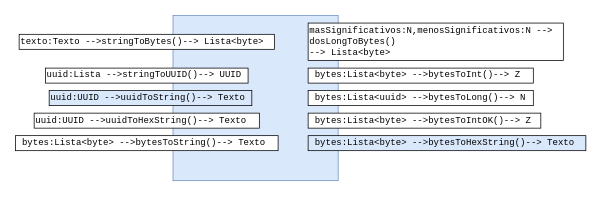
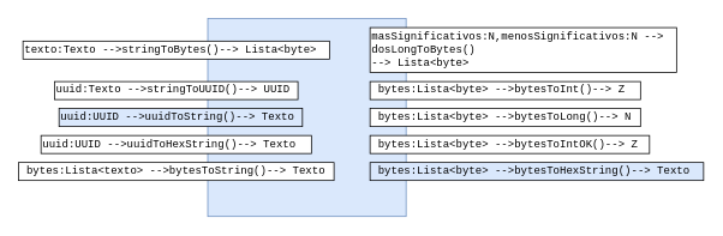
  <mxCell id="0" />
  <mxCell id="1" parent="0" />
  <mxCell id="2" value="" style="rounded=0;whiteSpace=wrap;html=1;fillColor=#dae8fc;strokeColor=#6c8ebf;" vertex="1" parent="1"><mxGeometry x="230" y="20" width="220" height="220" as="geometry" /></mxCell>
  <mxCell id="3" value="texto:Texto --&amp;gt;stringToBytes()--&amp;gt; Lista&amp;lt;byte&amp;gt;" style="rounded=0;whiteSpace=wrap;html=1;autosize=1;align=left;fontFamily=Courier New;" vertex="1" parent="1"><mxGeometry x="25" y="45" width="340" height="20" as="geometry" /></mxCell>
- <mxCell id="4" value="uuid:Lista --&amp;gt;stringToUUID()--&amp;gt; UUID" style="rounded=0;whiteSpace=wrap;html=1;autosize=1;align=left;fontFamily=Courier New;" vertex="1" parent="1"><mxGeometry x="60" y="90" width="270" height="20" as="geometry" /></mxCell>
+ <mxCell id="4" value="uuid:Texto --&amp;gt;stringToUUID()--&amp;gt; UUID" style="rounded=0;whiteSpace=wrap;html=1;autosize=1;align=left;fontFamily=Courier New;" vertex="1" parent="1"><mxGeometry x="60" y="90" width="270" height="20" as="geometry" /></mxCell>
  <mxCell id="5" value="uuid:UUID&amp;nbsp;--&amp;gt;uuidToString&lt;span&gt;()--&amp;gt; Texto&lt;/span&gt;" style="rounded=0;whiteSpace=wrap;html=1;autosize=1;align=left;fontFamily=Courier New;fillColor=#dae8fc;" vertex="1" parent="1"><mxGeometry x="65" y="120" width="270" height="20" as="geometry" /></mxCell>
  <mxCell id="6" value="uuid:UUID&amp;nbsp;--&amp;gt;uuidToHexString&lt;span&gt;()--&amp;gt; Texto&lt;/span&gt;" style="rounded=0;whiteSpace=wrap;html=1;autosize=1;align=left;fontFamily=Courier New;" vertex="1" parent="1"><mxGeometry x="45" y="150" width="300" height="20" as="geometry" /></mxCell>
- <mxCell id="7" value="&amp;nbsp;bytes:Lista&amp;lt;byte&amp;gt; --&amp;gt;bytesToString&lt;span&gt;()--&amp;gt; Texto&lt;/span&gt;" style="rounded=0;whiteSpace=wrap;html=1;autosize=1;align=left;fontFamily=Courier New;" vertex="1" parent="1"><mxGeometry x="20" y="180" width="350" height="20" as="geometry" /></mxCell>
+ <mxCell id="7" value="&amp;nbsp;bytes:Lista&amp;lt;texto&amp;gt; --&amp;gt;bytesToString&lt;span&gt;()--&amp;gt; Texto&lt;/span&gt;" style="rounded=0;whiteSpace=wrap;html=1;autosize=1;align=left;fontFamily=Courier New;" vertex="1" parent="1"><mxGeometry x="20" y="180" width="350" height="20" as="geometry" /></mxCell>
  <mxCell id="8" value="&lt;span&gt;masSignificativos:N,&lt;/span&gt;menosSignificativos:N --&amp;gt;&lt;span&gt;&lt;br&gt;dosLongToBytes&lt;/span&gt;&lt;span&gt;()&lt;br&gt;--&amp;gt;&amp;nbsp;&lt;/span&gt;&lt;span&gt;Lista&amp;lt;byte&amp;gt;&lt;/span&gt;" style="rounded=0;whiteSpace=wrap;html=1;autosize=1;align=left;fontFamily=Courier New;" vertex="1" parent="1"><mxGeometry x="410" y="30" width="340" height="50" as="geometry" /></mxCell>
  <mxCell id="9" value="&amp;nbsp;bytes:Lista&amp;lt;byte&amp;gt; --&amp;gt;bytesToInt&lt;span&gt;()--&amp;gt; Z&lt;/span&gt;" style="rounded=0;whiteSpace=wrap;html=1;autosize=1;align=left;fontFamily=Courier New;" vertex="1" parent="1"><mxGeometry x="410" y="90" width="300" height="20" as="geometry" /></mxCell>
- <mxCell id="10" value="&amp;nbsp;bytes:Lista&amp;lt;uuid&amp;gt; --&amp;gt;bytesToLong&lt;span&gt;()--&amp;gt; N&lt;/span&gt;" style="rounded=0;whiteSpace=wrap;html=1;autosize=1;align=left;fontFamily=Courier New;" vertex="1" parent="1"><mxGeometry x="410" y="120" width="300" height="20" as="geometry" /></mxCell>
+ <mxCell id="10" value="&amp;nbsp;bytes:Lista&amp;lt;byte&amp;gt; --&amp;gt;bytesToLong&lt;span&gt;()--&amp;gt; N&lt;/span&gt;" style="rounded=0;whiteSpace=wrap;html=1;autosize=1;align=left;fontFamily=Courier New;" vertex="1" parent="1"><mxGeometry x="410" y="120" width="300" height="20" as="geometry" /></mxCell>
  <mxCell id="11" value="&amp;nbsp;bytes:Lista&amp;lt;byte&amp;gt; --&amp;gt;bytesToIntOK&lt;span&gt;()--&amp;gt; Z&lt;/span&gt;" style="rounded=0;whiteSpace=wrap;html=1;autosize=1;align=left;fontFamily=Courier New;" vertex="1" parent="1"><mxGeometry x="410" y="150" width="310" height="20" as="geometry" /></mxCell>
  <mxCell id="12" value="&amp;nbsp;bytes:Lista&amp;lt;byte&amp;gt; --&amp;gt;bytesToHexString&lt;span&gt;()--&amp;gt; Texto&lt;/span&gt;" style="rounded=0;whiteSpace=wrap;html=1;autosize=1;align=left;fontFamily=Courier New;fillColor=#dae8fc;" vertex="1" parent="1"><mxGeometry x="410" y="180" width="370" height="20" as="geometry" /></mxCell>
